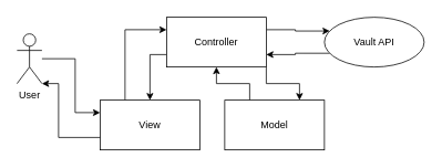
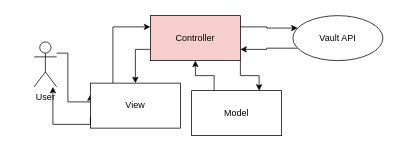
  <mxCell id="0" />
  <mxCell id="1" parent="0" />
  <mxCell id="2" style="edgeStyle=orthogonalEdgeStyle;rounded=0;orthogonalLoop=1;jettySize=auto;html=1;entryX=0;entryY=0.25;entryDx=0;entryDy=0;" edge="1" parent="1" source="3" target="5"><mxGeometry relative="1" as="geometry"><Array as="points"><mxPoint x="90" y="70" /><mxPoint x="90" y="135" /></Array></mxGeometry></mxCell>
- <mxCell id="3" value="User" style="shape=umlActor;verticalLabelPosition=bottom;verticalAlign=top;html=1;outlineConnect=0;" vertex="1" parent="1"><mxGeometry x="20" y="40" width="30" height="60" as="geometry" /></mxCell>
+ <mxCell id="3" value="User" style="shape=umlActor;verticalLabelPosition=bottom;verticalAlign=top;html=1;outlineConnect=0;" vertex="1" parent="1"><mxGeometry x="45" y="55" width="30" height="60" as="geometry" /></mxCell>
  <mxCell id="4" style="edgeStyle=orthogonalEdgeStyle;rounded=0;orthogonalLoop=1;jettySize=auto;html=1;exitX=0.25;exitY=0;exitDx=0;exitDy=0;entryX=0;entryY=0.25;entryDx=0;entryDy=0;" edge="1" parent="1" source="5" target="9"><mxGeometry relative="1" as="geometry" /></mxCell>
- <mxCell id="5" value="View" style="rounded=0;whiteSpace=wrap;html=1;" vertex="1" parent="1"><mxGeometry x="120" y="120" width="120" height="60" as="geometry" /></mxCell>
+ <mxCell id="5" value="View" style="rounded=0;whiteSpace=wrap;html=1;" vertex="1" parent="1"><mxGeometry x="120" y="110" width="120" height="60" as="geometry" /></mxCell>
  <mxCell id="6" style="edgeStyle=orthogonalEdgeStyle;rounded=0;orthogonalLoop=1;jettySize=auto;html=1;exitX=0;exitY=0.75;exitDx=0;exitDy=0;entryX=0.5;entryY=0;entryDx=0;entryDy=0;" edge="1" parent="1" source="9" target="5"><mxGeometry relative="1" as="geometry" /></mxCell>
  <mxCell id="7" style="edgeStyle=orthogonalEdgeStyle;rounded=0;orthogonalLoop=1;jettySize=auto;html=1;exitX=1;exitY=0.25;exitDx=0;exitDy=0;entryX=0;entryY=0.25;entryDx=0;entryDy=0;" edge="1" parent="1" source="9" target="13"><mxGeometry relative="1" as="geometry" /></mxCell>
  <mxCell id="8" style="edgeStyle=orthogonalEdgeStyle;rounded=0;orthogonalLoop=1;jettySize=auto;html=1;exitX=1;exitY=1;exitDx=0;exitDy=0;entryX=0.75;entryY=0;entryDx=0;entryDy=0;" edge="1" parent="1" source="9" target="11"><mxGeometry relative="1" as="geometry" /></mxCell>
- <mxCell id="9" value="Controller" style="rounded=0;whiteSpace=wrap;html=1;" vertex="1" parent="1"><mxGeometry x="200" y="20" width="120" height="60" as="geometry" /></mxCell>
+ <mxCell id="9" value="Controller" style="rounded=0;whiteSpace=wrap;html=1;fillColor=#f8cecc;" vertex="1" parent="1"><mxGeometry x="200" y="20" width="120" height="60" as="geometry" /></mxCell>
  <mxCell id="10" style="edgeStyle=orthogonalEdgeStyle;rounded=0;orthogonalLoop=1;jettySize=auto;html=1;exitX=0.25;exitY=0;exitDx=0;exitDy=0;entryX=0.5;entryY=1;entryDx=0;entryDy=0;" edge="1" parent="1" source="11" target="9"><mxGeometry relative="1" as="geometry" /></mxCell>
- <mxCell id="11" value="Model" style="rounded=0;whiteSpace=wrap;html=1;" vertex="1" parent="1"><mxGeometry x="270" y="120" width="120" height="60" as="geometry" /></mxCell>
+ <mxCell id="11" value="Model" style="rounded=0;whiteSpace=wrap;html=1;" vertex="1" parent="1"><mxGeometry x="255" y="120" width="120" height="60" as="geometry" /></mxCell>
  <mxCell id="12" style="edgeStyle=orthogonalEdgeStyle;rounded=0;orthogonalLoop=1;jettySize=auto;html=1;exitX=0;exitY=0.75;exitDx=0;exitDy=0;entryX=1;entryY=0.75;entryDx=0;entryDy=0;" edge="1" parent="1" source="13" target="9"><mxGeometry relative="1" as="geometry" /></mxCell>
  <mxCell id="13" value="Vault API" style="ellipse;whiteSpace=wrap;html=1;" vertex="1" parent="1"><mxGeometry x="390" y="20" width="120" height="60" as="geometry" /></mxCell>
  <mxCell id="14" style="edgeStyle=orthogonalEdgeStyle;rounded=0;orthogonalLoop=1;jettySize=auto;html=1;exitX=0;exitY=0.75;exitDx=0;exitDy=0;" edge="1" parent="1" source="5" target="3"><mxGeometry relative="1" as="geometry"><mxPoint x="30" y="120" as="targetPoint" /><Array as="points"><mxPoint x="70" y="165" /><mxPoint x="70" y="100" /></Array></mxGeometry></mxCell>
